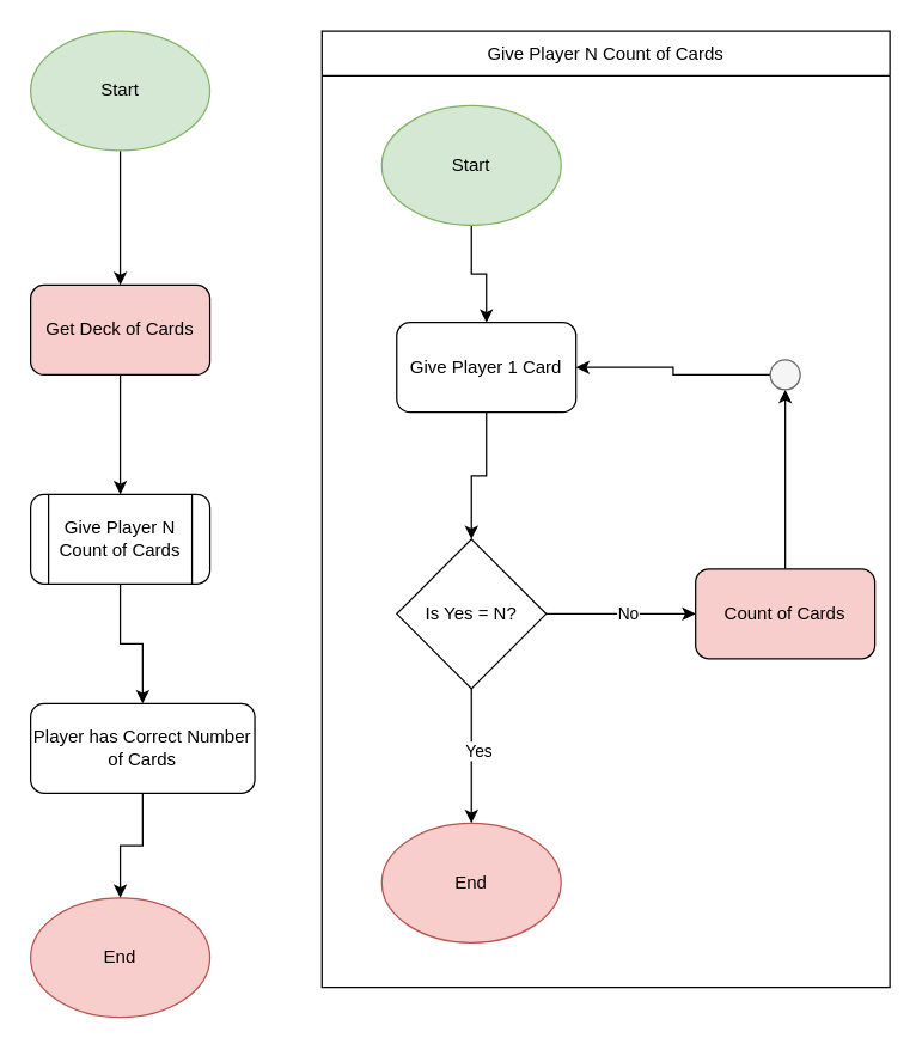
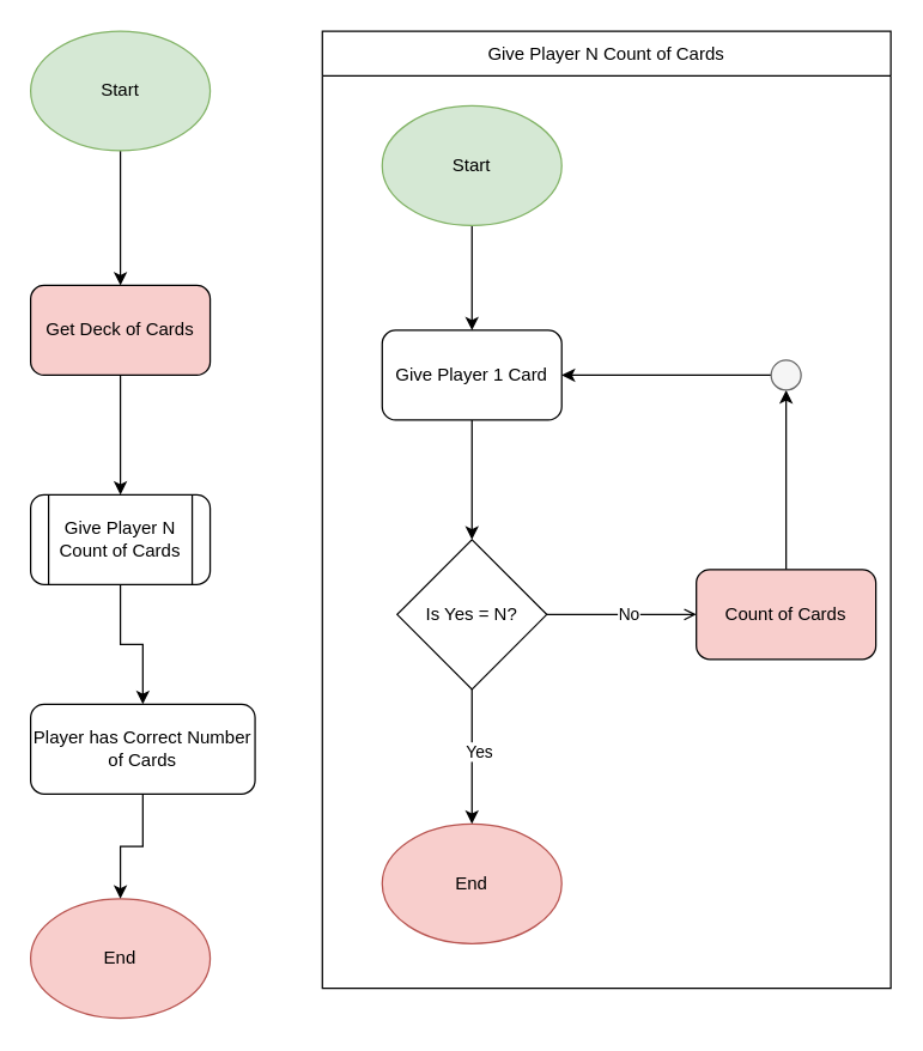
  <mxCell id="0" />
  <mxCell id="1" parent="0" />
  <mxCell id="2" value="" style="edgeStyle=orthogonalEdgeStyle;rounded=0;orthogonalLoop=1;jettySize=auto;html=1;" edge="1" parent="1" source="3" target="5"><mxGeometry relative="1" as="geometry" /></mxCell>
  <mxCell id="3" value="Start" style="ellipse;whiteSpace=wrap;html=1;fillColor=#d5e8d4;strokeColor=#82b366;" vertex="1" parent="1"><mxGeometry x="20" y="20" width="120" height="80" as="geometry" /></mxCell>
  <mxCell id="4" value="" style="edgeStyle=orthogonalEdgeStyle;rounded=0;orthogonalLoop=1;jettySize=auto;html=1;" edge="1" parent="1" source="5" target="7"><mxGeometry relative="1" as="geometry" /></mxCell>
  <mxCell id="5" value="Get Deck of Cards" style="rounded=1;whiteSpace=wrap;html=1;fillColor=#f8cecc;" vertex="1" parent="1"><mxGeometry x="20" y="190" width="120" height="60" as="geometry" /></mxCell>
  <mxCell id="6" value="" style="edgeStyle=orthogonalEdgeStyle;rounded=0;orthogonalLoop=1;jettySize=auto;html=1;" edge="1" parent="1" source="7" target="27"><mxGeometry relative="1" as="geometry" /></mxCell>
  <mxCell id="7" value="Give Player N Count of Cards" style="shape=process;whiteSpace=wrap;html=1;backgroundOutline=1;rounded=1;" vertex="1" parent="1"><mxGeometry x="20" y="330" width="120" height="60" as="geometry" /></mxCell>
  <mxCell id="8" value="Give Player N Count of Cards" style="shape=table;startSize=30;container=1;collapsible=0;childLayout=tableLayout;" vertex="1" parent="1"><mxGeometry x="215" y="20" width="380" height="640" as="geometry" /></mxCell>
  <mxCell id="9" value="" style="shape=tableRow;horizontal=0;startSize=0;swimlaneHead=0;swimlaneBody=0;strokeColor=inherit;top=0;left=0;bottom=0;right=0;collapsible=0;dropTarget=0;fillColor=none;points=[[0,0.5],[1,0.5]];portConstraint=eastwest;" vertex="1" parent="8"><mxGeometry y="30" width="380" height="610" as="geometry" /></mxCell>
  <mxCell id="10" value="" style="shape=partialRectangle;html=1;whiteSpace=wrap;connectable=0;strokeColor=inherit;overflow=hidden;fillColor=none;top=0;left=0;bottom=0;right=0;pointerEvents=1;" vertex="1" parent="9"><mxGeometry width="380" height="610" as="geometry"><mxRectangle width="380" height="610" as="alternateBounds" /></mxGeometry></mxCell>
  <mxCell id="11" value="" style="edgeStyle=orthogonalEdgeStyle;rounded=0;orthogonalLoop=1;jettySize=auto;html=1;" edge="1" parent="1" source="12" target="16"><mxGeometry relative="1" as="geometry" /></mxCell>
  <mxCell id="12" value="Start" style="ellipse;whiteSpace=wrap;html=1;fillColor=#d5e8d4;strokeColor=#82b366;" vertex="1" parent="1"><mxGeometry x="255" y="70" width="120" height="80" as="geometry" /></mxCell>
  <mxCell id="13" value="End" style="ellipse;whiteSpace=wrap;html=1;fillColor=#f8cecc;strokeColor=#b85450;" vertex="1" parent="1"><mxGeometry x="20" y="600" width="120" height="80" as="geometry" /></mxCell>
  <mxCell id="14" value="End" style="ellipse;whiteSpace=wrap;html=1;fillColor=#f8cecc;strokeColor=#b85450;" vertex="1" parent="1"><mxGeometry x="255" y="550" width="120" height="80" as="geometry" /></mxCell>
  <mxCell id="15" value="" style="edgeStyle=orthogonalEdgeStyle;rounded=0;orthogonalLoop=1;jettySize=auto;html=1;" edge="1" parent="1" source="16" target="25"><mxGeometry relative="1" as="geometry" /></mxCell>
- <mxCell id="16" value="Give Player 1 Card" style="rounded=1;whiteSpace=wrap;html=1;" vertex="1" parent="1"><mxGeometry x="265" y="215" width="120" height="60" as="geometry" /></mxCell>
+ <mxCell id="16" value="Give Player 1 Card" style="rounded=1;whiteSpace=wrap;html=1;" vertex="1" parent="1"><mxGeometry x="255" y="220" width="120" height="60" as="geometry" /></mxCell>
  <mxCell id="17" value="" style="edgeStyle=orthogonalEdgeStyle;rounded=0;orthogonalLoop=1;jettySize=auto;html=1;" edge="1" parent="1" source="18" target="20"><mxGeometry relative="1" as="geometry" /></mxCell>
  <mxCell id="18" value="Count of Cards" style="rounded=1;whiteSpace=wrap;html=1;fillColor=#f8cecc;" vertex="1" parent="1"><mxGeometry x="465" y="380" width="120" height="60" as="geometry" /></mxCell>
  <mxCell id="19" value="" style="edgeStyle=orthogonalEdgeStyle;rounded=0;orthogonalLoop=1;jettySize=auto;html=1;" edge="1" parent="1" source="20" target="16"><mxGeometry relative="1" as="geometry" /></mxCell>
  <mxCell id="20" value="" style="ellipse;whiteSpace=wrap;html=1;aspect=fixed;fillColor=#f5f5f5;fontColor=#333333;strokeColor=#666666;" vertex="1" parent="1"><mxGeometry x="515" y="240" width="20" height="20" as="geometry" /></mxCell>
- <mxCell id="21" value="" style="edgeStyle=orthogonalEdgeStyle;rounded=0;orthogonalLoop=1;jettySize=auto;html=1;" edge="1" parent="1" source="25" target="18"><mxGeometry relative="1" as="geometry" /></mxCell>
+ <mxCell id="21" value="" style="edgeStyle=orthogonalEdgeStyle;rounded=0;orthogonalLoop=1;jettySize=auto;html=1;endArrow=open;" edge="1" parent="1" source="25" target="18"><mxGeometry relative="1" as="geometry" /></mxCell>
  <mxCell id="22" value="No" style="edgeLabel;html=1;align=center;verticalAlign=middle;resizable=0;points=[];" vertex="1" connectable="0" parent="21"><mxGeometry x="0.083" y="1" relative="1" as="geometry"><mxPoint as="offset" /></mxGeometry></mxCell>
  <mxCell id="23" value="" style="edgeStyle=orthogonalEdgeStyle;rounded=0;orthogonalLoop=1;jettySize=auto;html=1;" edge="1" parent="1" source="25" target="14"><mxGeometry relative="1" as="geometry" /></mxCell>
  <mxCell id="24" value="Yes" style="edgeLabel;html=1;align=center;verticalAlign=middle;resizable=0;points=[];" vertex="1" connectable="0" parent="23"><mxGeometry x="-0.089" y="4" relative="1" as="geometry"><mxPoint as="offset" /></mxGeometry></mxCell>
  <mxCell id="25" value="Is Yes = N?" style="rhombus;whiteSpace=wrap;html=1;" vertex="1" parent="1"><mxGeometry x="265" y="360" width="100" height="100" as="geometry" /></mxCell>
  <mxCell id="26" value="" style="edgeStyle=orthogonalEdgeStyle;rounded=0;orthogonalLoop=1;jettySize=auto;html=1;" edge="1" parent="1" source="27" target="13"><mxGeometry relative="1" as="geometry" /></mxCell>
  <mxCell id="27" value="Player has Correct Number of Cards" style="rounded=1;whiteSpace=wrap;html=1;" vertex="1" parent="1"><mxGeometry x="20" y="470" width="150" height="60" as="geometry" /></mxCell>
